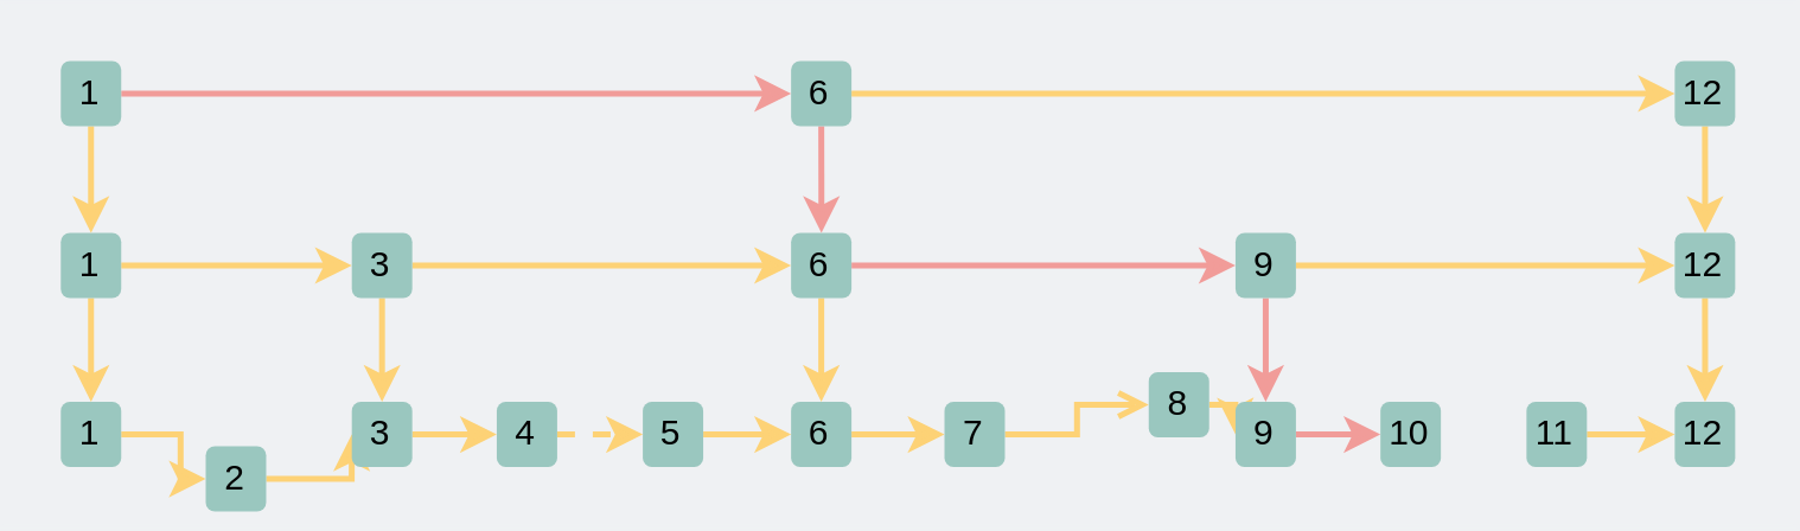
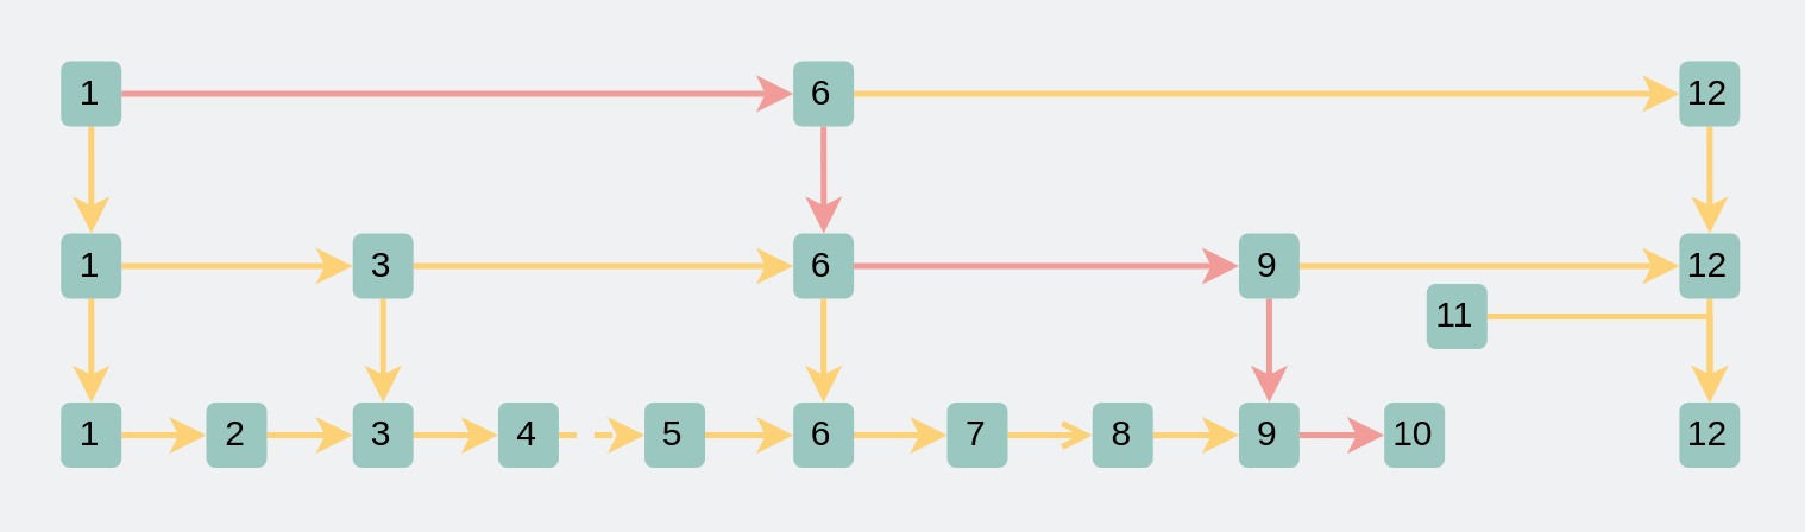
  <mxCell id="0" />
  <mxCell id="1" parent="0" />
  <mxCell id="2" style="edgeStyle=orthogonalEdgeStyle;rounded=0;orthogonalLoop=1;jettySize=auto;html=1;exitX=1;exitY=0.5;exitDx=0;exitDy=0;fontSize=24;strokeColor=#FDD276;strokeWidth=2;" parent="1" source="3" target="5" edge="1"><mxGeometry relative="1" as="geometry" /></mxCell>
  <mxCell id="3" value="&lt;font&gt;1&lt;/font&gt;" style="rounded=1;whiteSpace=wrap;html=1;fillColor=#9AC7BF;strokeColor=none;fontColor=#000000;" parent="1" vertex="1"><mxGeometry x="20" y="135" width="20.38" height="22" as="geometry" /></mxCell>
  <mxCell id="4" style="edgeStyle=orthogonalEdgeStyle;rounded=0;orthogonalLoop=1;jettySize=auto;html=1;exitX=1;exitY=0.5;exitDx=0;exitDy=0;entryX=0;entryY=0.5;entryDx=0;entryDy=0;fontSize=24;strokeColor=#FDD276;strokeWidth=2;" parent="1" source="5" target="7" edge="1"><mxGeometry relative="1" as="geometry" /></mxCell>
- <mxCell id="5" value="&lt;font&gt;2&lt;/font&gt;" style="rounded=1;whiteSpace=wrap;html=1;fillColor=#9AC7BF;strokeColor=none;fontColor=#000000;" parent="1" vertex="1"><mxGeometry x="68.88" y="150" width="20.38" height="22" as="geometry" /></mxCell>
+ <mxCell id="5" value="&lt;font&gt;2&lt;/font&gt;" style="rounded=1;whiteSpace=wrap;html=1;fillColor=#9AC7BF;strokeColor=none;fontColor=#000000;" parent="1" vertex="1"><mxGeometry x="68.88" y="135" width="20.38" height="22" as="geometry" /></mxCell>
  <mxCell id="6" style="edgeStyle=orthogonalEdgeStyle;rounded=0;orthogonalLoop=1;jettySize=auto;html=1;exitX=1;exitY=0.5;exitDx=0;exitDy=0;entryX=0;entryY=0.5;entryDx=0;entryDy=0;fontSize=24;strokeColor=#FDD276;strokeWidth=2;" parent="1" source="7" target="9" edge="1"><mxGeometry relative="1" as="geometry" /></mxCell>
  <mxCell id="7" value="&lt;font&gt;3&lt;/font&gt;" style="rounded=1;whiteSpace=wrap;html=1;fillColor=#9AC7BF;strokeColor=none;fontColor=#000000;" parent="1" vertex="1"><mxGeometry x="118.14" y="135" width="20.38" height="22" as="geometry" /></mxCell>
  <mxCell id="8" style="edgeStyle=orthogonalEdgeStyle;rounded=0;orthogonalLoop=1;jettySize=auto;html=1;exitX=1;exitY=0.5;exitDx=0;exitDy=0;entryX=0;entryY=0.5;entryDx=0;entryDy=0;fontSize=24;strokeColor=#FDD276;strokeWidth=2;dashed=1;" parent="1" source="9" target="11" edge="1"><mxGeometry relative="1" as="geometry" /></mxCell>
  <mxCell id="9" value="&lt;font&gt;4&lt;/font&gt;" style="rounded=1;whiteSpace=wrap;html=1;fillColor=#9AC7BF;strokeColor=none;fontColor=#000000;" parent="1" vertex="1"><mxGeometry x="167.02" y="135" width="20.38" height="22" as="geometry" /></mxCell>
  <mxCell id="10" style="edgeStyle=orthogonalEdgeStyle;rounded=0;orthogonalLoop=1;jettySize=auto;html=1;exitX=1;exitY=0.5;exitDx=0;exitDy=0;entryX=0;entryY=0.5;entryDx=0;entryDy=0;fontSize=24;strokeColor=#FDD276;strokeWidth=2;" parent="1" source="11" target="13" edge="1"><mxGeometry relative="1" as="geometry" /></mxCell>
  <mxCell id="11" value="&lt;font&gt;5&lt;/font&gt;" style="rounded=1;whiteSpace=wrap;html=1;fillColor=#9AC7BF;strokeColor=none;fontColor=#000000;" parent="1" vertex="1"><mxGeometry x="216.27" y="135" width="20.38" height="22" as="geometry" /></mxCell>
  <mxCell id="12" style="edgeStyle=orthogonalEdgeStyle;rounded=0;orthogonalLoop=1;jettySize=auto;html=1;exitX=1;exitY=0.5;exitDx=0;exitDy=0;fontSize=24;strokeColor=#FDD276;strokeWidth=2;" parent="1" source="13" target="15" edge="1"><mxGeometry relative="1" as="geometry" /></mxCell>
  <mxCell id="13" value="&lt;font&gt;6&lt;/font&gt;" style="rounded=1;whiteSpace=wrap;html=1;fillColor=#9AC7BF;strokeColor=none;fontColor=#000000;" parent="1" vertex="1"><mxGeometry x="266.27" y="135" width="20.38" height="22" as="geometry" /></mxCell>
  <mxCell id="14" style="edgeStyle=orthogonalEdgeStyle;rounded=0;orthogonalLoop=1;jettySize=auto;html=1;exitX=1;exitY=0.5;exitDx=0;exitDy=0;fontSize=24;strokeColor=#FDD276;strokeWidth=2;endArrow=open;" parent="1" source="15" target="17" edge="1"><mxGeometry relative="1" as="geometry" /></mxCell>
  <mxCell id="15" value="&lt;font&gt;7&lt;/font&gt;" style="rounded=1;whiteSpace=wrap;html=1;fillColor=#9AC7BF;strokeColor=none;fontColor=#000000;" parent="1" vertex="1"><mxGeometry x="318" y="135" width="20.38" height="22" as="geometry" /></mxCell>
  <mxCell id="16" style="edgeStyle=orthogonalEdgeStyle;rounded=0;orthogonalLoop=1;jettySize=auto;html=1;exitX=1;exitY=0.5;exitDx=0;exitDy=0;entryX=0;entryY=0.5;entryDx=0;entryDy=0;fontSize=24;strokeColor=#FDD276;strokeWidth=2;" parent="1" source="17" target="19" edge="1"><mxGeometry relative="1" as="geometry" /></mxCell>
- <mxCell id="17" value="&lt;font&gt;8&lt;/font&gt;" style="rounded=1;whiteSpace=wrap;html=1;fillColor=#9AC7BF;strokeColor=none;fontColor=#000000;" parent="1" vertex="1"><mxGeometry x="386.88" y="125" width="20.38" height="22" as="geometry" /></mxCell>
+ <mxCell id="17" value="&lt;font&gt;8&lt;/font&gt;" style="rounded=1;whiteSpace=wrap;html=1;fillColor=#9AC7BF;strokeColor=none;fontColor=#000000;" parent="1" vertex="1"><mxGeometry x="366.88" y="135" width="20.38" height="22" as="geometry" /></mxCell>
  <mxCell id="18" style="edgeStyle=orthogonalEdgeStyle;rounded=0;orthogonalLoop=1;jettySize=auto;html=1;exitX=1;exitY=0.5;exitDx=0;exitDy=0;entryX=0;entryY=0.5;entryDx=0;entryDy=0;fontSize=24;strokeColor=#F19C99;strokeWidth=2;" parent="1" source="19" target="20" edge="1"><mxGeometry relative="1" as="geometry" /></mxCell>
  <mxCell id="19" value="&lt;font&gt;9&lt;/font&gt;" style="rounded=1;whiteSpace=wrap;html=1;fillColor=#9AC7BF;strokeColor=none;fontColor=#000000;" parent="1" vertex="1"><mxGeometry x="416.14" y="135" width="20.38" height="22" as="geometry" /></mxCell>
  <mxCell id="20" value="10" style="rounded=1;whiteSpace=wrap;html=1;fillColor=#9AC7BF;strokeColor=none;fontColor=#000000;" parent="1" vertex="1"><mxGeometry x="465.02" y="135" width="20.38" height="22" as="geometry" /></mxCell>
  <mxCell id="21" style="edgeStyle=orthogonalEdgeStyle;rounded=0;orthogonalLoop=1;jettySize=auto;html=1;exitX=1;exitY=0.5;exitDx=0;exitDy=0;fontSize=24;strokeColor=#FDD276;strokeWidth=2;" parent="1" source="22" target="23" edge="1"><mxGeometry relative="1" as="geometry" /></mxCell>
- <mxCell id="22" value="&lt;font&gt;11&lt;/font&gt;" style="rounded=1;whiteSpace=wrap;html=1;fillColor=#9AC7BF;strokeColor=none;fontColor=#000000;" parent="1" vertex="1"><mxGeometry x="514.27" y="135" width="20.38" height="22" as="geometry" /></mxCell>
+ <mxCell id="22" value="&lt;font&gt;11&lt;/font&gt;" style="rounded=1;whiteSpace=wrap;html=1;fillColor=#9AC7BF;strokeColor=none;fontColor=#000000;" parent="1" vertex="1"><mxGeometry x="479.27" y="95" width="20.38" height="22" as="geometry" /></mxCell>
  <mxCell id="23" value="&lt;font&gt;12&lt;/font&gt;" style="rounded=1;whiteSpace=wrap;html=1;fillColor=#9AC7BF;strokeColor=none;fontColor=#000000;" parent="1" vertex="1"><mxGeometry x="564.27" y="135" width="20.38" height="22" as="geometry" /></mxCell>
  <mxCell id="24" style="edgeStyle=orthogonalEdgeStyle;rounded=0;orthogonalLoop=1;jettySize=auto;html=1;exitX=0.5;exitY=1;exitDx=0;exitDy=0;strokeColor=#FDD276;strokeWidth=2;" parent="1" source="26" target="3" edge="1"><mxGeometry relative="1" as="geometry" /></mxCell>
  <mxCell id="25" style="edgeStyle=orthogonalEdgeStyle;rounded=0;orthogonalLoop=1;jettySize=auto;html=1;exitX=1;exitY=0.5;exitDx=0;exitDy=0;entryX=0;entryY=0.5;entryDx=0;entryDy=0;strokeColor=#FDD276;strokeWidth=2;" parent="1" source="26" target="42" edge="1"><mxGeometry relative="1" as="geometry" /></mxCell>
  <mxCell id="26" value="&lt;font&gt;1&lt;/font&gt;" style="rounded=1;whiteSpace=wrap;html=1;fillColor=#9AC7BF;strokeColor=none;fontColor=#000000;" parent="1" vertex="1"><mxGeometry x="20" y="78" width="20.38" height="22" as="geometry" /></mxCell>
  <mxCell id="27" style="edgeStyle=orthogonalEdgeStyle;rounded=0;orthogonalLoop=1;jettySize=auto;html=1;exitX=1;exitY=0.5;exitDx=0;exitDy=0;entryX=0;entryY=0.5;entryDx=0;entryDy=0;strokeColor=#F19C99;strokeWidth=2;" parent="1" source="29" target="45" edge="1"><mxGeometry relative="1" as="geometry" /></mxCell>
  <mxCell id="28" style="edgeStyle=orthogonalEdgeStyle;rounded=0;orthogonalLoop=1;jettySize=auto;html=1;exitX=0.5;exitY=1;exitDx=0;exitDy=0;entryX=0.5;entryY=0;entryDx=0;entryDy=0;strokeColor=#FDD276;strokeWidth=2;" parent="1" source="29" target="13" edge="1"><mxGeometry relative="1" as="geometry" /></mxCell>
  <mxCell id="29" value="&lt;font&gt;6&lt;/font&gt;" style="rounded=1;whiteSpace=wrap;html=1;fillColor=#9AC7BF;strokeColor=none;fontColor=#000000;" parent="1" vertex="1"><mxGeometry x="266.27" y="78" width="20.38" height="22" as="geometry" /></mxCell>
  <mxCell id="30" style="edgeStyle=orthogonalEdgeStyle;rounded=0;orthogonalLoop=1;jettySize=auto;html=1;exitX=0.5;exitY=1;exitDx=0;exitDy=0;strokeColor=#FDD276;strokeWidth=2;" parent="1" source="31" target="23" edge="1"><mxGeometry relative="1" as="geometry" /></mxCell>
  <mxCell id="31" value="&lt;font&gt;12&lt;/font&gt;" style="rounded=1;whiteSpace=wrap;html=1;fillColor=#9AC7BF;strokeColor=none;fontColor=#000000;" parent="1" vertex="1"><mxGeometry x="564.27" y="78" width="20.38" height="22" as="geometry" /></mxCell>
  <mxCell id="32" style="edgeStyle=orthogonalEdgeStyle;rounded=0;orthogonalLoop=1;jettySize=auto;html=1;exitX=1;exitY=0.5;exitDx=0;exitDy=0;entryX=0;entryY=0.5;entryDx=0;entryDy=0;strokeColor=#F19C99;strokeWidth=2;" parent="1" source="34" target="37" edge="1"><mxGeometry relative="1" as="geometry" /></mxCell>
  <mxCell id="33" style="edgeStyle=orthogonalEdgeStyle;rounded=0;orthogonalLoop=1;jettySize=auto;html=1;exitX=0.5;exitY=1;exitDx=0;exitDy=0;strokeColor=#FDD276;strokeWidth=2;" parent="1" source="34" target="26" edge="1"><mxGeometry relative="1" as="geometry" /></mxCell>
  <mxCell id="34" value="&lt;font&gt;1&lt;/font&gt;" style="rounded=1;whiteSpace=wrap;html=1;fillColor=#9AC7BF;strokeColor=none;fontColor=#000000;" parent="1" vertex="1"><mxGeometry x="20" y="20" width="20.38" height="22" as="geometry" /></mxCell>
  <mxCell id="35" style="edgeStyle=orthogonalEdgeStyle;rounded=0;orthogonalLoop=1;jettySize=auto;html=1;exitX=1;exitY=0.5;exitDx=0;exitDy=0;strokeColor=#FDD276;strokeWidth=2;" parent="1" source="37" target="39" edge="1"><mxGeometry relative="1" as="geometry" /></mxCell>
  <mxCell id="36" style="edgeStyle=orthogonalEdgeStyle;rounded=0;orthogonalLoop=1;jettySize=auto;html=1;exitX=0.5;exitY=1;exitDx=0;exitDy=0;strokeColor=#F19C99;strokeWidth=2;" parent="1" source="37" target="29" edge="1"><mxGeometry relative="1" as="geometry" /></mxCell>
  <mxCell id="37" value="&lt;font&gt;6&lt;/font&gt;" style="rounded=1;whiteSpace=wrap;html=1;fillColor=#9AC7BF;strokeColor=none;fontColor=#000000;" parent="1" vertex="1"><mxGeometry x="266.27" y="20" width="20.38" height="22" as="geometry" /></mxCell>
  <mxCell id="38" style="edgeStyle=orthogonalEdgeStyle;rounded=0;orthogonalLoop=1;jettySize=auto;html=1;exitX=0.5;exitY=1;exitDx=0;exitDy=0;strokeColor=#FDD276;strokeWidth=2;" parent="1" source="39" target="31" edge="1"><mxGeometry relative="1" as="geometry" /></mxCell>
  <mxCell id="39" value="&lt;font&gt;12&lt;/font&gt;" style="rounded=1;whiteSpace=wrap;html=1;fillColor=#9AC7BF;strokeColor=none;fontColor=#000000;" parent="1" vertex="1"><mxGeometry x="564.27" y="20" width="20.38" height="22" as="geometry" /></mxCell>
  <mxCell id="40" style="edgeStyle=orthogonalEdgeStyle;rounded=0;orthogonalLoop=1;jettySize=auto;html=1;exitX=1;exitY=0.5;exitDx=0;exitDy=0;entryX=0;entryY=0.5;entryDx=0;entryDy=0;strokeColor=#FDD276;strokeWidth=2;" parent="1" source="42" target="29" edge="1"><mxGeometry relative="1" as="geometry" /></mxCell>
  <mxCell id="41" style="edgeStyle=orthogonalEdgeStyle;rounded=0;orthogonalLoop=1;jettySize=auto;html=1;exitX=0.5;exitY=1;exitDx=0;exitDy=0;entryX=0.5;entryY=0;entryDx=0;entryDy=0;strokeColor=#FDD276;strokeWidth=2;" parent="1" source="42" target="7" edge="1"><mxGeometry relative="1" as="geometry" /></mxCell>
  <mxCell id="42" value="&lt;font&gt;3&lt;/font&gt;" style="rounded=1;whiteSpace=wrap;html=1;fillColor=#9AC7BF;strokeColor=none;fontColor=#000000;" parent="1" vertex="1"><mxGeometry x="118.14" y="78" width="20.38" height="22" as="geometry" /></mxCell>
  <mxCell id="43" style="edgeStyle=orthogonalEdgeStyle;rounded=0;orthogonalLoop=1;jettySize=auto;html=1;exitX=1;exitY=0.5;exitDx=0;exitDy=0;entryX=0;entryY=0.5;entryDx=0;entryDy=0;strokeColor=#FDD276;strokeWidth=2;" parent="1" source="45" target="31" edge="1"><mxGeometry relative="1" as="geometry" /></mxCell>
  <mxCell id="44" style="edgeStyle=orthogonalEdgeStyle;rounded=0;orthogonalLoop=1;jettySize=auto;html=1;exitX=0.5;exitY=1;exitDx=0;exitDy=0;entryX=0.5;entryY=0;entryDx=0;entryDy=0;strokeColor=#F19C99;strokeWidth=2;" parent="1" source="45" target="19" edge="1"><mxGeometry relative="1" as="geometry" /></mxCell>
  <mxCell id="45" value="&lt;font&gt;9&lt;/font&gt;" style="rounded=1;whiteSpace=wrap;html=1;fillColor=#9AC7BF;strokeColor=none;fontColor=#000000;" parent="1" vertex="1"><mxGeometry x="416.14" y="78" width="20.38" height="22" as="geometry" /></mxCell>
